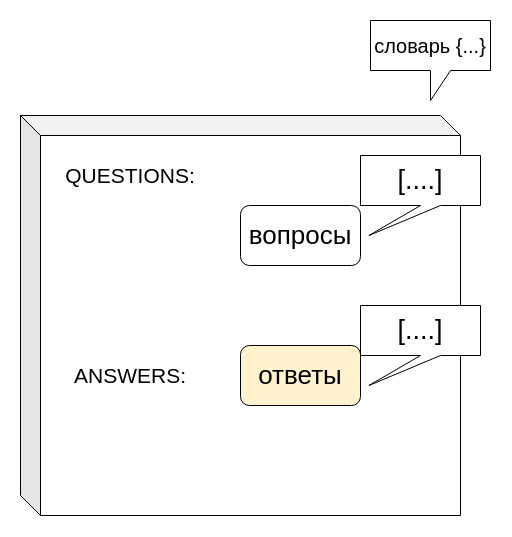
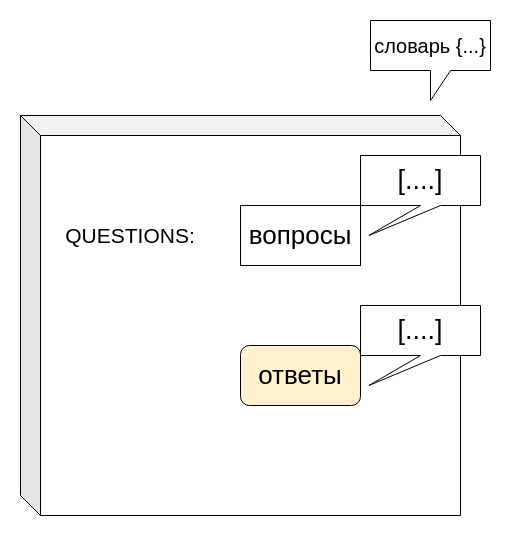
  <mxCell id="0" />
  <mxCell id="1" parent="0" />
  <mxCell id="2" value="" style="shape=cube;whiteSpace=wrap;html=1;boundedLbl=1;backgroundOutline=1;darkOpacity=0.05;darkOpacity2=0.1;" vertex="1" parent="1"><mxGeometry x="20" y="115" width="440" height="400" as="geometry" /></mxCell>
- <mxCell id="3" value="вопросы" style="rounded=1;whiteSpace=wrap;html=1;fontSize=26;" vertex="1" parent="1"><mxGeometry x="240" y="205" width="120" height="60" as="geometry" /></mxCell>
+ <mxCell id="3" value="вопросы" style="whiteSpace=wrap;html=1;fontSize=26;rounded=0;" vertex="1" parent="1"><mxGeometry x="240" y="205" width="120" height="60" as="geometry" /></mxCell>
  <mxCell id="4" value="ответы" style="rounded=1;whiteSpace=wrap;html=1;fontSize=26;fillColor=#fff2cc;" vertex="1" parent="1"><mxGeometry x="240" y="345" width="120" height="60" as="geometry" /></mxCell>
  <mxCell id="5" value="&lt;font style=&quot;font-size: 20px&quot;&gt;словарь {...}&lt;/font&gt;" style="shape=callout;whiteSpace=wrap;html=1;perimeter=calloutPerimeter;" vertex="1" parent="1"><mxGeometry x="370" y="20" width="120" height="80" as="geometry" /></mxCell>
  <mxCell id="6" value="&lt;font style=&quot;font-size: 27px&quot;&gt;[....]&lt;/font&gt;" style="shape=callout;whiteSpace=wrap;html=1;perimeter=calloutPerimeter;position2=0.07;" vertex="1" parent="1"><mxGeometry x="360" y="155" width="120" height="80" as="geometry" /></mxCell>
  <mxCell id="7" value="&lt;font style=&quot;font-size: 27px&quot;&gt;[....]&lt;/font&gt;" style="shape=callout;whiteSpace=wrap;html=1;perimeter=calloutPerimeter;position2=0.07;" vertex="1" parent="1"><mxGeometry x="360" y="305" width="120" height="80" as="geometry" /></mxCell>
- <mxCell id="8" value="QUESTIONS:" style="text;html=1;strokeColor=none;fillColor=none;align=center;verticalAlign=middle;whiteSpace=wrap;rounded=0;fontSize=21;" vertex="1" parent="1"><mxGeometry x="70" y="155" width="120" height="40" as="geometry" /></mxCell>
- <mxCell id="9" value="ANSWERS:" style="text;html=1;strokeColor=none;fillColor=none;align=center;verticalAlign=middle;whiteSpace=wrap;rounded=0;fontSize=21;" vertex="1" parent="1"><mxGeometry x="70" y="355" width="120" height="40" as="geometry" /></mxCell>
+ <mxCell id="8" value="QUESTIONS:" style="text;html=1;strokeColor=none;fillColor=none;align=center;verticalAlign=middle;whiteSpace=wrap;rounded=0;fontSize=21;" vertex="1" parent="1"><mxGeometry x="70" y="215" width="120" height="40" as="geometry" /></mxCell>
